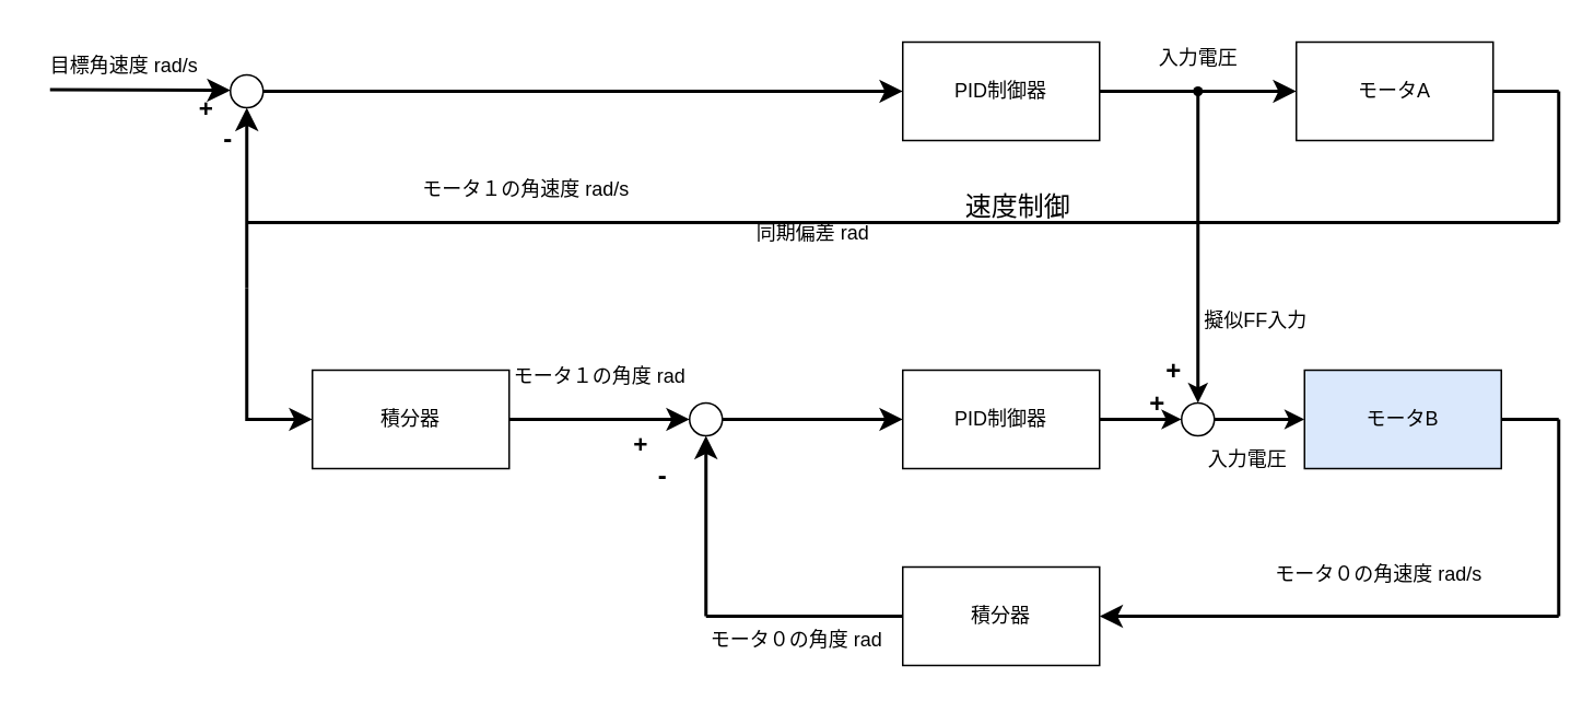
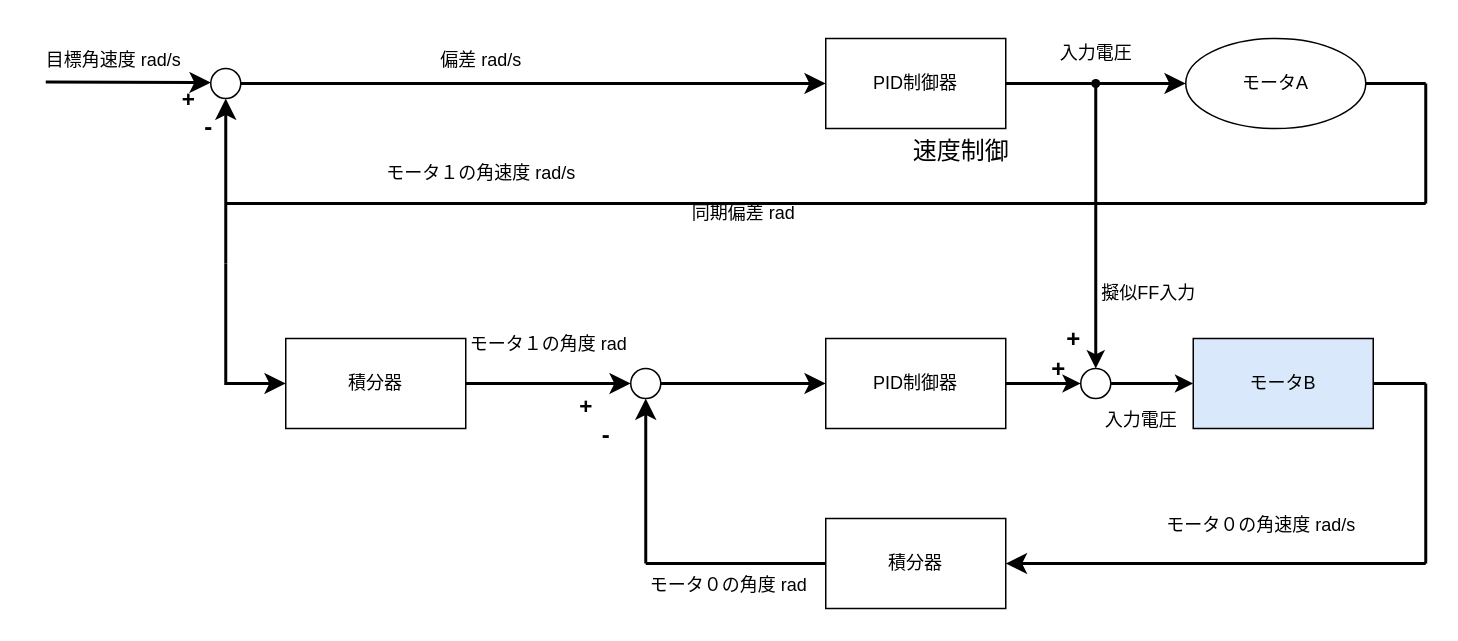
  <mxCell id="0" />
  <mxCell id="1" parent="0" />
  <mxCell id="2" value="" style="endArrow=classic;html=1;endSize=8;startSize=6;strokeWidth=2;" parent="1" edge="1"><mxGeometry width="50" height="50" relative="1" as="geometry"><mxPoint x="30" y="54" as="sourcePoint" /><mxPoint x="140" y="54.38" as="targetPoint" /></mxGeometry></mxCell>
  <mxCell id="3" style="edgeStyle=none;html=1;exitX=1;exitY=0.5;exitDx=0;exitDy=0;strokeWidth=2;startSize=6;endSize=8;entryX=0;entryY=0.5;entryDx=0;entryDy=0;" parent="1" source="4" target="6" edge="1"><mxGeometry relative="1" as="geometry"><mxPoint x="350" y="55.474" as="targetPoint" /></mxGeometry></mxCell>
  <mxCell id="4" value="" style="ellipse;whiteSpace=wrap;html=1;aspect=fixed;" parent="1" vertex="1"><mxGeometry x="140" y="45" width="20" height="20" as="geometry" /></mxCell>
  <mxCell id="5" style="edgeStyle=none;html=1;exitDx=0;exitDy=0;strokeWidth=2;startSize=6;endSize=8;entryX=0;entryY=0.5;entryDx=0;entryDy=0;startArrow=none;" parent="1" source="41" target="8" edge="1"><mxGeometry relative="1" as="geometry"><mxPoint x="750" y="55" as="targetPoint" /></mxGeometry></mxCell>
  <mxCell id="6" value="PID制御器" style="rounded=0;whiteSpace=wrap;html=1;" parent="1" vertex="1"><mxGeometry x="550" y="25" width="120" height="60" as="geometry" /></mxCell>
- <mxCell id="8" value="モータA" style="rounded=0;whiteSpace=wrap;html=1;" parent="1" vertex="1"><mxGeometry x="790" y="25" width="120" height="60" as="geometry" /></mxCell>
+ <mxCell id="7" value="偏差 rad/s" style="text;html=1;align=center;verticalAlign=middle;resizable=0;points=[];autosize=1;strokeColor=none;fillColor=none;" parent="1" vertex="1"><mxGeometry x="280" y="25" width="80" height="30" as="geometry" /></mxCell>
+ <mxCell id="8" value="モータA" style="ellipse;whiteSpace=wrap;html=1;" parent="1" vertex="1"><mxGeometry x="790" y="25" width="120" height="60" as="geometry" /></mxCell>
  <mxCell id="9" value="" style="endArrow=none;html=1;strokeWidth=2;startSize=6;endSize=8;exitX=1;exitY=0.5;exitDx=0;exitDy=0;" parent="1" source="8" edge="1"><mxGeometry width="50" height="50" relative="1" as="geometry"><mxPoint x="920" y="175" as="sourcePoint" /><mxPoint x="950" y="55" as="targetPoint" /></mxGeometry></mxCell>
  <mxCell id="10" value="" style="endArrow=none;html=1;strokeWidth=2;startSize=6;endSize=8;" parent="1" edge="1"><mxGeometry width="50" height="50" relative="1" as="geometry"><mxPoint x="950" y="135" as="sourcePoint" /><mxPoint x="950" y="55" as="targetPoint" /></mxGeometry></mxCell>
  <mxCell id="11" value="" style="endArrow=none;html=1;strokeWidth=2;startSize=6;endSize=8;" parent="1" edge="1"><mxGeometry width="50" height="50" relative="1" as="geometry"><mxPoint x="150" y="135" as="sourcePoint" /><mxPoint x="950" y="135" as="targetPoint" /></mxGeometry></mxCell>
  <mxCell id="12" value="" style="endArrow=classic;html=1;strokeWidth=2;startSize=6;endSize=8;entryX=0.5;entryY=1;entryDx=0;entryDy=0;" parent="1" target="4" edge="1"><mxGeometry width="50" height="50" relative="1" as="geometry"><mxPoint x="150" y="175" as="sourcePoint" /><mxPoint x="130" y="85" as="targetPoint" /></mxGeometry></mxCell>
  <mxCell id="13" value="" style="edgeStyle=segmentEdgeStyle;endArrow=classic;html=1;curved=0;rounded=0;endSize=8;startSize=8;strokeWidth=2;entryX=0;entryY=0.5;entryDx=0;entryDy=0;" parent="1" target="15" edge="1"><mxGeometry width="50" height="50" relative="1" as="geometry"><mxPoint x="150" y="175" as="sourcePoint" /><mxPoint x="215" y="335" as="targetPoint" /><Array as="points"><mxPoint x="150" y="215" /><mxPoint x="150" y="255" /></Array></mxGeometry></mxCell>
  <mxCell id="14" style="edgeStyle=none;html=1;exitX=1;exitY=0.5;exitDx=0;exitDy=0;entryX=0;entryY=0.5;entryDx=0;entryDy=0;strokeWidth=2;startSize=6;endSize=8;" parent="1" source="15" target="17" edge="1"><mxGeometry relative="1" as="geometry" /></mxCell>
  <mxCell id="15" value="積分器" style="rounded=0;whiteSpace=wrap;html=1;" parent="1" vertex="1"><mxGeometry x="190" y="225" width="120" height="60" as="geometry" /></mxCell>
  <mxCell id="16" style="edgeStyle=none;html=1;exitX=1;exitY=0.5;exitDx=0;exitDy=0;entryX=0;entryY=0.5;entryDx=0;entryDy=0;strokeWidth=2;startSize=6;endSize=8;" parent="1" source="17" target="19" edge="1"><mxGeometry relative="1" as="geometry" /></mxCell>
  <mxCell id="17" value="" style="ellipse;whiteSpace=wrap;html=1;aspect=fixed;" parent="1" vertex="1"><mxGeometry x="420" y="245" width="20" height="20" as="geometry" /></mxCell>
  <mxCell id="18" style="edgeStyle=none;html=1;exitX=1;exitY=0.5;exitDx=0;exitDy=0;entryX=0;entryY=0.5;entryDx=0;entryDy=0;strokeWidth=2;" parent="1" source="19" target="38" edge="1"><mxGeometry relative="1" as="geometry" /></mxCell>
  <mxCell id="19" value="PID制御器" style="rounded=0;whiteSpace=wrap;html=1;" parent="1" vertex="1"><mxGeometry x="550" y="225" width="120" height="60" as="geometry" /></mxCell>
  <mxCell id="20" value="" style="endArrow=none;html=1;strokeWidth=2;startSize=6;endSize=8;exitX=1;exitY=0.5;exitDx=0;exitDy=0;startArrow=none;" parent="1" source="30" edge="1"><mxGeometry width="50" height="50" relative="1" as="geometry"><mxPoint x="880" y="255" as="sourcePoint" /><mxPoint x="950" y="255" as="targetPoint" /></mxGeometry></mxCell>
  <mxCell id="21" value="" style="endArrow=none;html=1;strokeWidth=2;startSize=6;endSize=8;" parent="1" edge="1"><mxGeometry width="50" height="50" relative="1" as="geometry"><mxPoint x="950" y="375" as="sourcePoint" /><mxPoint x="950" y="255" as="targetPoint" /></mxGeometry></mxCell>
  <mxCell id="22" value="" style="endArrow=classic;html=1;strokeWidth=2;startSize=6;endSize=8;entryX=0.5;entryY=1;entryDx=0;entryDy=0;" parent="1" target="17" edge="1"><mxGeometry width="50" height="50" relative="1" as="geometry"><mxPoint x="430" y="375" as="sourcePoint" /><mxPoint x="370" y="365" as="targetPoint" /></mxGeometry></mxCell>
  <mxCell id="23" value="積分器" style="rounded=0;whiteSpace=wrap;html=1;" parent="1" vertex="1"><mxGeometry x="550" y="345" width="120" height="60" as="geometry" /></mxCell>
  <mxCell id="24" value="" style="endArrow=none;html=1;strokeWidth=2;startSize=6;endSize=8;entryX=0;entryY=0.5;entryDx=0;entryDy=0;" parent="1" target="23" edge="1"><mxGeometry width="50" height="50" relative="1" as="geometry"><mxPoint x="430" y="375" as="sourcePoint" /><mxPoint x="600" y="375" as="targetPoint" /></mxGeometry></mxCell>
  <mxCell id="25" value="" style="endArrow=classic;html=1;strokeWidth=2;startSize=6;endSize=8;entryX=1;entryY=0.5;entryDx=0;entryDy=0;" parent="1" target="23" edge="1"><mxGeometry width="50" height="50" relative="1" as="geometry"><mxPoint x="950" y="375" as="sourcePoint" /><mxPoint x="840" y="425" as="targetPoint" /></mxGeometry></mxCell>
  <mxCell id="26" value="目標角速度 rad/s" style="text;html=1;align=center;verticalAlign=middle;resizable=0;points=[];autosize=1;strokeColor=none;fillColor=none;" parent="1" vertex="1"><mxGeometry x="20" y="25" width="110" height="30" as="geometry" /></mxCell>
  <mxCell id="27" value="モータ１の角速度 rad/s" style="text;html=1;align=center;verticalAlign=middle;resizable=0;points=[];autosize=1;strokeColor=none;fillColor=none;" parent="1" vertex="1"><mxGeometry x="245" y="100" width="150" height="30" as="geometry" /></mxCell>
  <mxCell id="28" value="モータ１の角度 rad" style="text;html=1;align=center;verticalAlign=middle;resizable=0;points=[];autosize=1;strokeColor=none;fillColor=none;" parent="1" vertex="1"><mxGeometry x="300" y="214" width="130" height="30" as="geometry" /></mxCell>
  <mxCell id="29" value="" style="endArrow=none;html=1;strokeWidth=2;startSize=6;endSize=8;exitX=1;exitY=0.5;exitDx=0;exitDy=0;" parent="1" target="30" edge="1"><mxGeometry width="50" height="50" relative="1" as="geometry"><mxPoint x="880" y="255" as="sourcePoint" /><mxPoint x="960" y="255" as="targetPoint" /></mxGeometry></mxCell>
  <mxCell id="30" value="モータB" style="rounded=0;whiteSpace=wrap;html=1;fillColor=#dae8fc;" parent="1" vertex="1"><mxGeometry x="795" y="225" width="120" height="60" as="geometry" /></mxCell>
  <mxCell id="31" value="&lt;b&gt;&lt;font style=&quot;font-size: 15px;&quot;&gt;+&lt;/font&gt;&lt;br&gt;&lt;span style=&quot;white-space: pre;&quot;&gt;&#09;&lt;/span&gt;&lt;font style=&quot;font-size: 16px;&quot;&gt;-&lt;/font&gt;&lt;/b&gt;" style="text;html=1;align=center;verticalAlign=middle;resizable=0;points=[];autosize=1;strokeColor=none;fillColor=none;" parent="1" vertex="1"><mxGeometry x="95" y="50" width="60" height="50" as="geometry" /></mxCell>
  <mxCell id="32" value="&lt;b&gt;&lt;font style=&quot;font-size: 15px;&quot;&gt;+&lt;/font&gt;&lt;br&gt;&lt;span style=&quot;white-space: pre;&quot;&gt;&#09;&lt;/span&gt;&lt;font style=&quot;font-size: 16px;&quot;&gt;-&lt;/font&gt;&lt;/b&gt;" style="text;html=1;align=center;verticalAlign=middle;resizable=0;points=[];autosize=1;strokeColor=none;fillColor=none;" parent="1" vertex="1"><mxGeometry x="360" y="255" width="60" height="50" as="geometry" /></mxCell>
  <mxCell id="33" value="モータ０の角速度 rad/s" style="text;html=1;align=center;verticalAlign=middle;resizable=0;points=[];autosize=1;strokeColor=none;fillColor=none;" parent="1" vertex="1"><mxGeometry x="765" y="335" width="150" height="30" as="geometry" /></mxCell>
  <mxCell id="34" value="モータ０の角度 rad" style="text;html=1;align=center;verticalAlign=middle;resizable=0;points=[];autosize=1;strokeColor=none;fillColor=none;" parent="1" vertex="1"><mxGeometry x="420" y="375" width="130" height="30" as="geometry" /></mxCell>
  <mxCell id="35" value="&lt;font style=&quot;font-size: 12px;&quot;&gt;同期偏差 rad&lt;/font&gt;" style="text;html=1;align=center;verticalAlign=middle;resizable=0;points=[];autosize=1;strokeColor=none;fillColor=none;fontSize=16;" parent="1" vertex="1"><mxGeometry x="449.5" y="125" width="90" height="30" as="geometry" /></mxCell>
  <mxCell id="36" value="入力電圧" style="text;html=1;align=center;verticalAlign=middle;resizable=0;points=[];autosize=1;strokeColor=none;fillColor=none;fontSize=12;" parent="1" vertex="1"><mxGeometry x="695" y="20" width="70" height="30" as="geometry" /></mxCell>
  <mxCell id="37" style="edgeStyle=none;html=1;exitX=1;exitY=0.5;exitDx=0;exitDy=0;entryX=0;entryY=0.5;entryDx=0;entryDy=0;strokeWidth=2;" parent="1" source="38" target="30" edge="1"><mxGeometry relative="1" as="geometry" /></mxCell>
  <mxCell id="38" value="" style="ellipse;whiteSpace=wrap;html=1;aspect=fixed;" parent="1" vertex="1"><mxGeometry x="720" y="245" width="20" height="20" as="geometry" /></mxCell>
  <mxCell id="39" value="" style="edgeStyle=none;html=1;exitX=1;exitY=0.5;exitDx=0;exitDy=0;strokeWidth=2;startSize=6;endSize=8;entryDx=0;entryDy=0;endArrow=none;" parent="1" source="6" target="41" edge="1"><mxGeometry relative="1" as="geometry"><mxPoint x="790" y="55" as="targetPoint" /><mxPoint x="670" y="55" as="sourcePoint" /></mxGeometry></mxCell>
  <mxCell id="40" style="edgeStyle=none;html=1;entryX=0.5;entryY=0;entryDx=0;entryDy=0;strokeWidth=2;" parent="1" source="41" target="38" edge="1"><mxGeometry relative="1" as="geometry" /></mxCell>
  <mxCell id="41" value="" style="shape=waypoint;sketch=0;size=6;pointerEvents=1;points=[];fillColor=none;resizable=0;rotatable=0;perimeter=centerPerimeter;snapToPoint=1;" parent="1" vertex="1"><mxGeometry x="720" y="45" width="20" height="20" as="geometry" /></mxCell>
  <mxCell id="42" value="擬似FF入力" style="text;html=1;align=center;verticalAlign=middle;resizable=0;points=[];autosize=1;strokeColor=none;fillColor=none;" parent="1" vertex="1"><mxGeometry x="720" y="180" width="90" height="30" as="geometry" /></mxCell>
  <mxCell id="43" value="&lt;b&gt;&amp;nbsp; &amp;nbsp; &amp;nbsp;&amp;nbsp;&lt;font style=&quot;font-size: 16px;&quot;&gt;+&lt;/font&gt;&lt;br&gt;&lt;font style=&quot;font-size: 16px;&quot;&gt;+&lt;/font&gt;&lt;/b&gt;" style="text;html=1;align=center;verticalAlign=middle;resizable=0;points=[];autosize=1;strokeColor=none;fillColor=none;" parent="1" vertex="1"><mxGeometry x="680" y="210" width="50" height="50" as="geometry" /></mxCell>
  <mxCell id="44" value="入力電圧" style="text;html=1;align=center;verticalAlign=middle;resizable=0;points=[];autosize=1;strokeColor=none;fillColor=none;fontSize=12;" parent="1" vertex="1"><mxGeometry x="725" y="265" width="70" height="30" as="geometry" /></mxCell>
- <mxCell id="45" value="速度制御" style="text;html=1;align=center;verticalAlign=middle;resizable=0;points=[];autosize=1;strokeColor=none;fillColor=none;fontSize=16;" parent="1" vertex="1"><mxGeometry x="575" y="110" width="90" height="30" as="geometry" /></mxCell>
+ <mxCell id="45" value="速度制御" style="text;html=1;align=center;verticalAlign=middle;resizable=0;points=[];autosize=1;strokeColor=none;fillColor=none;fontSize=16;" parent="1" vertex="1"><mxGeometry x="595" y="85" width="90" height="30" as="geometry" /></mxCell>
